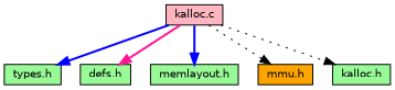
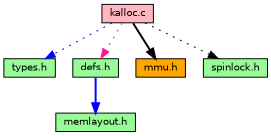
  digraph {
    node [color=black fillcolor=palegreen fontname=Helvetica fontsize=10 shape=record style=filled]
    edge [color=blue fontname=Helvetica fontsize=10 labelfontname=Helvetica labelfontsize=10 style=dotted]
    n1 [fillcolor=lightpink fontcolor=black height=0.2 label="kalloc.c" width=0.4]
    n2 [height=0.2 label="types.h" width=0.4]
    n3 [height=0.2 label="defs.h" width=0.4]
    n4 [height=0.2 label="memlayout.h" width=0.4]
    n5 [fillcolor=orange height=0.2 label="mmu.h" width=0.4]
-   n6 [height=0.2 label="kalloc.h" width=0.4]
-   n1 -> n2 [style=bold]
-   n1 -> n3 [color=deeppink style=bold]
-   n1 -> n4 [style=bold]
-   n1 -> n5 [color=black]
+   n6 [height=0.2 label="spinlock.h" width=0.4]
+   n1 -> n2
+   n1 -> n3 [color=deeppink]
+   n3 -> n4 [style=bold]
+   n1 -> n5 [color=black style=bold]
    n1 -> n6 [color=black]
  }
